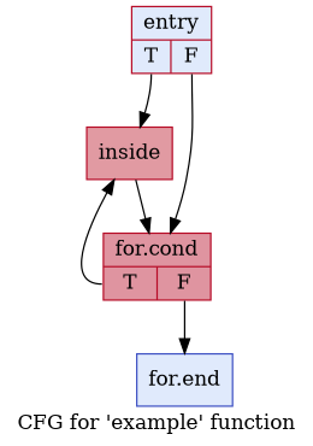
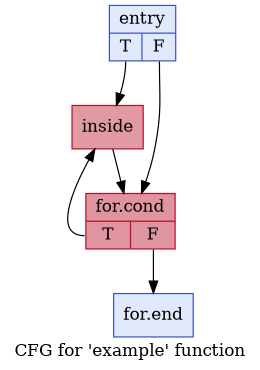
  digraph {
    label="CFG for 'example' function"
    node [color="#3d50c3ff" fillcolor="#b9d0f970" shape=record style=filled]
    edge [tailport=s0]
-   n1 [color="#b70d28ff" label="{entry|{<s0>T|<s1>F}}"]
+   n1 [label="{entry|{<s0>T|<s1>F}}"]
    n2 [color="#b70d28ff" fillcolor="#bb1b2c70" label="{inside}"]
    n3 [color="#b70d28ff" fillcolor="#b70d2870" label="{for.cond|{<s0>T|<s1>F}}"]
    n4 [label="{for.end}"]
    n1 -> n2
    n1 -> n3 [tailport=s1]
    n2 -> n3 [tailport=""]
    n3 -> n2
    n3 -> n4 [tailport=s1]
  }
